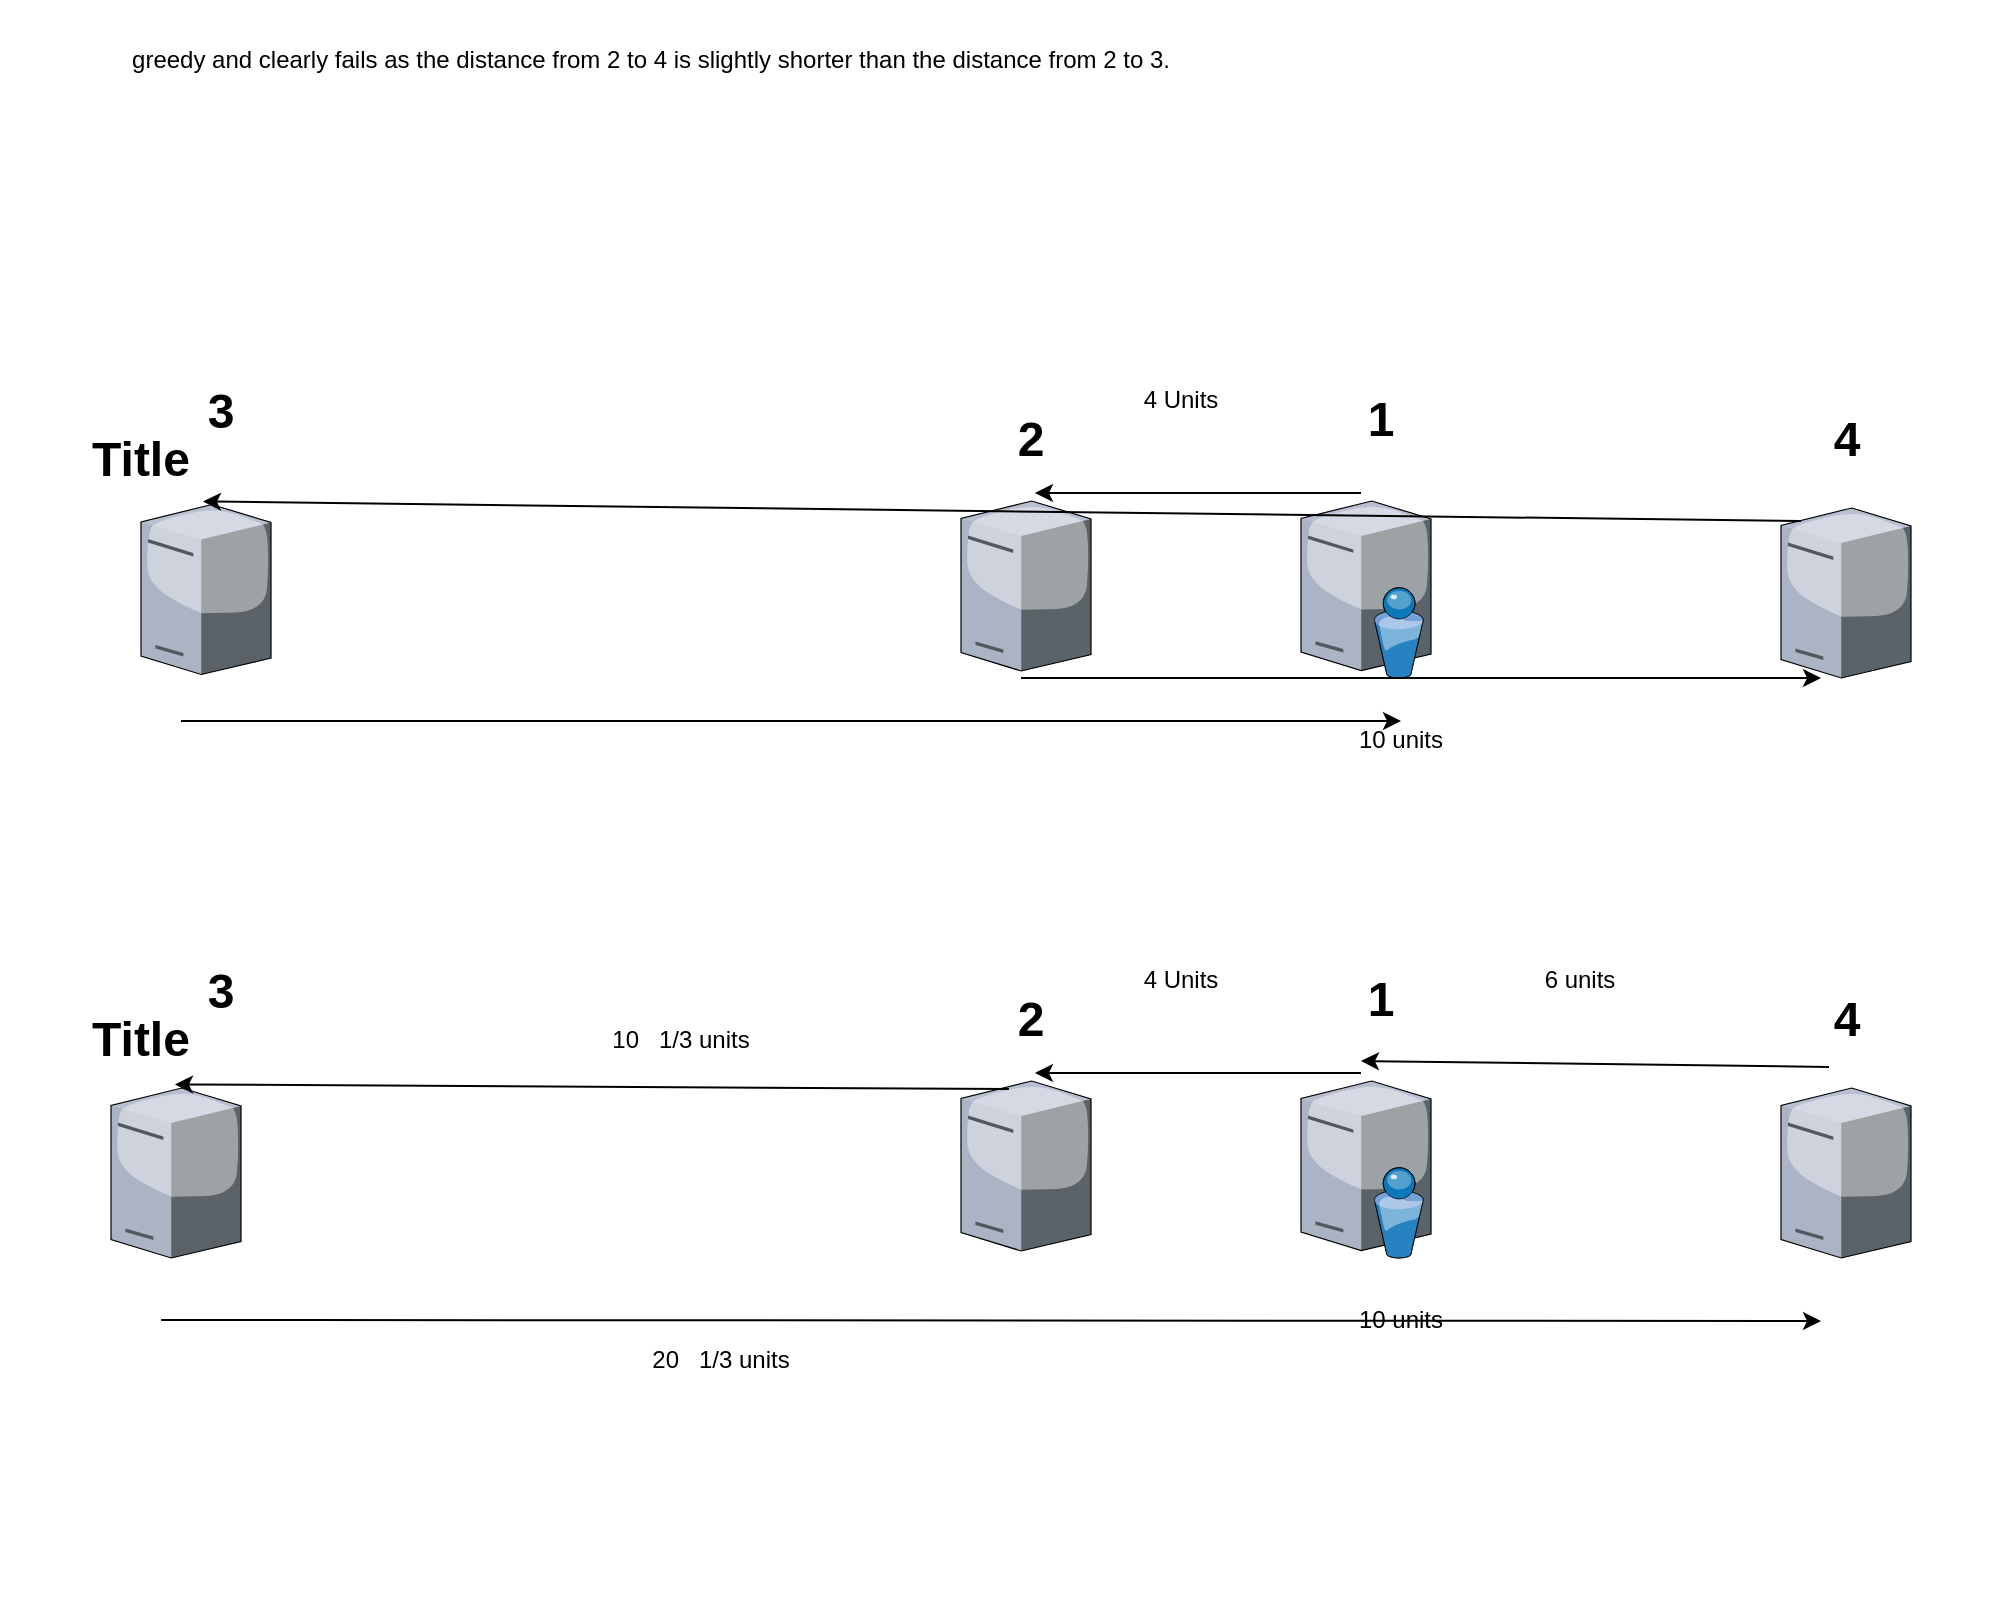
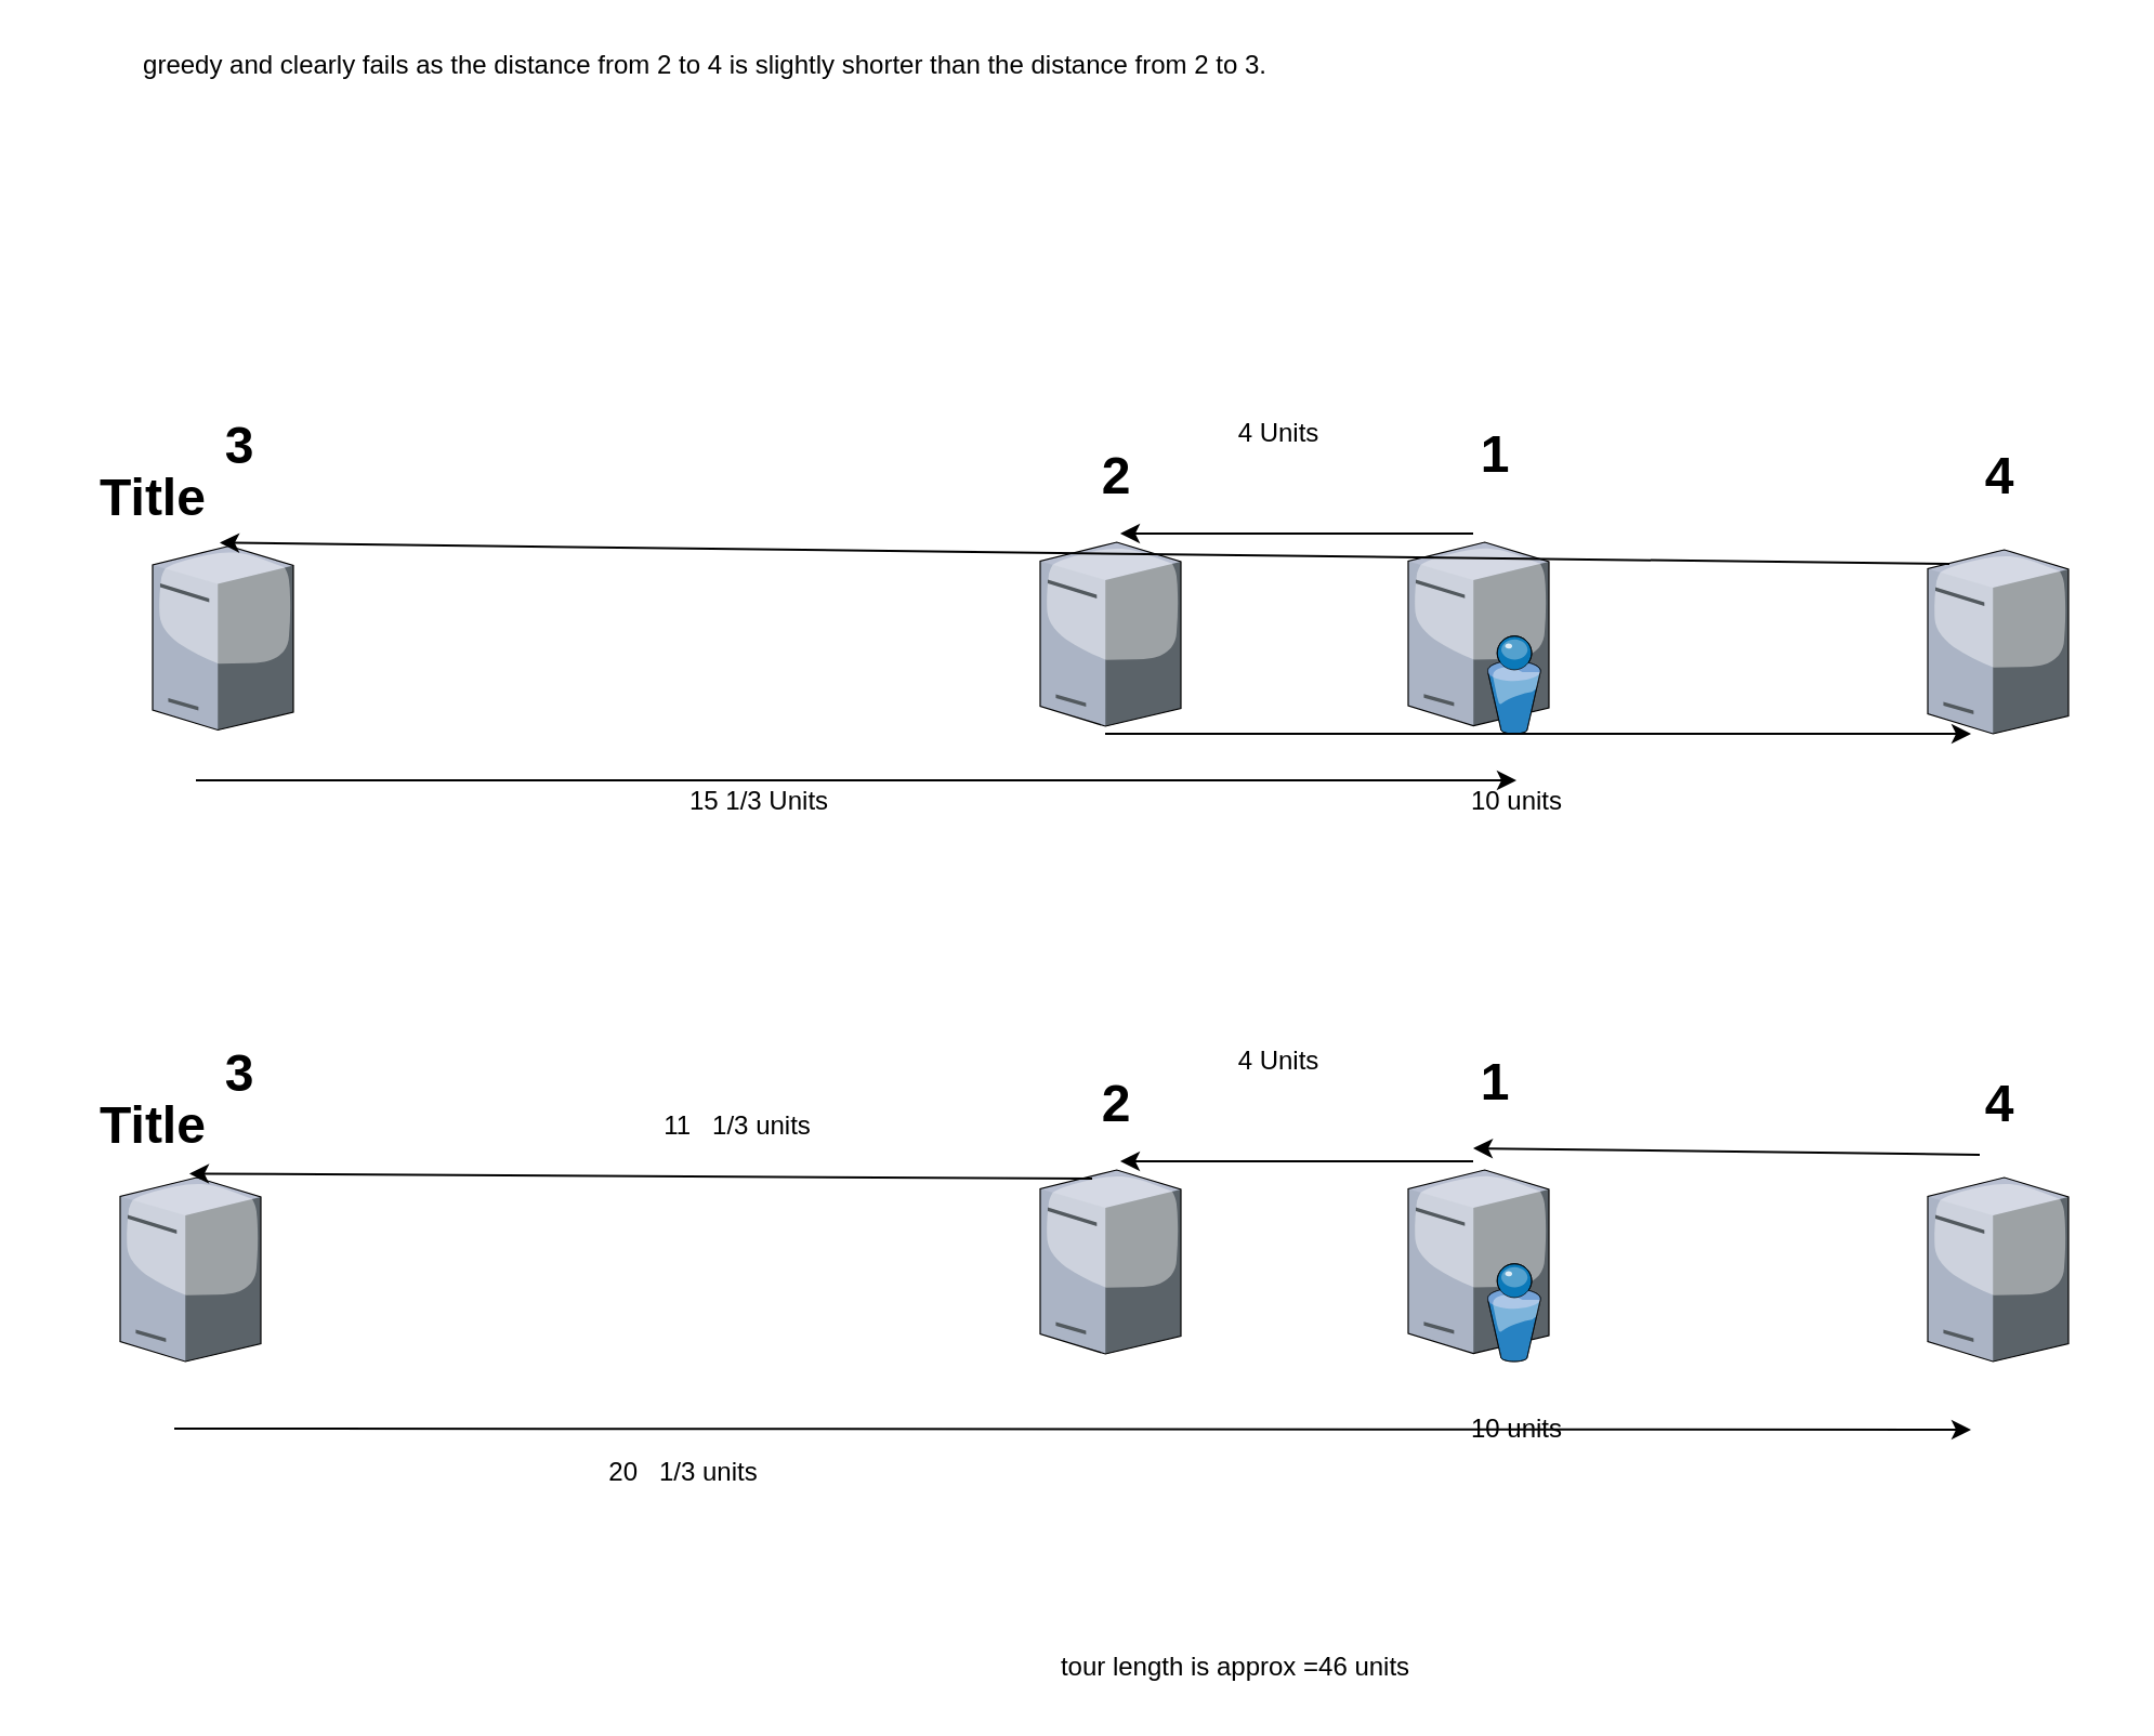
  <mxCell id="0" />
  <mxCell id="1" parent="0" />
  <mxCell id="2" value="" style="verticalLabelPosition=bottom;aspect=fixed;html=1;verticalAlign=top;strokeColor=none;shape=mxgraph.citrix.directory_server;rounded=0;shadow=0;comic=0;fontFamily=Verdana;" parent="1" vertex="1"><mxGeometry x="650" y="250" width="65" height="88.5" as="geometry" /></mxCell>
  <mxCell id="3" value="" style="verticalLabelPosition=bottom;aspect=fixed;html=1;verticalAlign=top;strokeColor=none;shape=mxgraph.citrix.tower_server;rounded=0;shadow=0;comic=0;fontFamily=Verdana;" parent="1" vertex="1"><mxGeometry x="70" y="251.75" width="65" height="85" as="geometry" /></mxCell>
  <mxCell id="4" value="" style="verticalLabelPosition=bottom;aspect=fixed;html=1;verticalAlign=top;strokeColor=none;shape=mxgraph.citrix.tower_server;rounded=0;shadow=0;comic=0;fontFamily=Verdana;" parent="1" vertex="1"><mxGeometry x="480" y="250" width="65" height="85" as="geometry" /></mxCell>
  <mxCell id="5" value="" style="verticalLabelPosition=bottom;aspect=fixed;html=1;verticalAlign=top;strokeColor=none;shape=mxgraph.citrix.tower_server;rounded=0;shadow=0;comic=0;fontFamily=Verdana;" parent="1" vertex="1"><mxGeometry x="890" y="253.5" width="65" height="85" as="geometry" /></mxCell>
  <mxCell id="6" value="" style="endArrow=classic;html=1;entryX=0.569;entryY=-0.047;entryDx=0;entryDy=0;entryPerimeter=0;" edge="1" parent="1" target="4"><mxGeometry width="50" height="50" relative="1" as="geometry"><mxPoint x="680" y="246" as="sourcePoint" /><mxPoint x="560" y="280" as="targetPoint" /><Array as="points" /></mxGeometry></mxCell>
  <mxCell id="7" value="" style="endArrow=classic;html=1;entryX=0.308;entryY=1;entryDx=0;entryDy=0;entryPerimeter=0;" edge="1" parent="1" target="5"><mxGeometry width="50" height="50" relative="1" as="geometry"><mxPoint x="510" y="338.5" as="sourcePoint" /><mxPoint x="910" y="360" as="targetPoint" /></mxGeometry></mxCell>
  <mxCell id="8" value="" style="endArrow=classic;html=1;entryX=0.477;entryY=-0.018;entryDx=0;entryDy=0;entryPerimeter=0;" edge="1" parent="1" target="3"><mxGeometry width="50" height="50" relative="1" as="geometry"><mxPoint x="900" y="260" as="sourcePoint" /><mxPoint x="150" y="250" as="targetPoint" /></mxGeometry></mxCell>
  <mxCell id="9" value="" style="endArrow=classic;html=1;" edge="1" parent="1"><mxGeometry width="50" height="50" relative="1" as="geometry"><mxPoint x="90" y="360" as="sourcePoint" /><mxPoint x="700" y="360" as="targetPoint" /><Array as="points"><mxPoint x="150" y="360" /></Array></mxGeometry></mxCell>
  <mxCell id="10" value="4 Units" style="text;html=1;align=center;verticalAlign=middle;resizable=0;points=[];autosize=1;strokeColor=none;" vertex="1" parent="1"><mxGeometry x="565" y="190" width="50" height="20" as="geometry" /></mxCell>
  <mxCell id="11" value="10 units" style="text;html=1;align=center;verticalAlign=middle;resizable=0;points=[];autosize=1;strokeColor=none;" vertex="1" parent="1"><mxGeometry x="670" y="360" width="60" height="20" as="geometry" /></mxCell>
- <mxCell id="12" value="20&amp;nbsp;&amp;nbsp; 1/3 units" style="text;html=1;align=center;verticalAlign=middle;resizable=0;points=[];autosize=1;strokeColor=none;" vertex="1" parent="1"><mxGeometry x="320" y="670" width="80" height="20" as="geometry" /></mxCell>
+ <mxCell id="12" value="20&amp;nbsp;&amp;nbsp; 1/3 units" style="text;html=1;align=center;verticalAlign=middle;resizable=0;points=[];autosize=1;strokeColor=none;" vertex="1" parent="1"><mxGeometry x="275" y="670" width="80" height="20" as="geometry" /></mxCell>
+ <mxCell id="13" value="15 1/3 Units" style="text;html=1;align=center;verticalAlign=middle;resizable=0;points=[];autosize=1;strokeColor=none;" vertex="1" parent="1"><mxGeometry x="310" y="360" width="80" height="20" as="geometry" /></mxCell>
  <mxCell id="14" value="greedy and clearly fails as the distance from 2 to 4 is slightly shorter than the distance from 2 to 3." style="text;html=1;align=center;verticalAlign=middle;resizable=0;points=[];autosize=1;strokeColor=none;" vertex="1" parent="1"><mxGeometry x="60" y="20" width="530" height="20" as="geometry" /></mxCell>
  <mxCell id="15" value="1" style="text;strokeColor=none;fillColor=none;html=1;fontSize=24;fontStyle=1;verticalAlign=middle;align=center;" vertex="1" parent="1"><mxGeometry x="640" y="190" width="100" height="40" as="geometry" /></mxCell>
  <mxCell id="16" value="Title" style="text;strokeColor=none;fillColor=none;html=1;fontSize=24;fontStyle=1;verticalAlign=middle;align=center;" vertex="1" parent="1"><mxGeometry x="20" y="210" width="100" height="40" as="geometry" /></mxCell>
  <mxCell id="17" value="2" style="text;strokeColor=none;fillColor=none;html=1;fontSize=24;fontStyle=1;verticalAlign=middle;align=center;" vertex="1" parent="1"><mxGeometry x="465" y="200" width="100" height="40" as="geometry" /></mxCell>
  <mxCell id="18" value="4" style="text;strokeColor=none;fillColor=none;html=1;fontSize=24;fontStyle=1;verticalAlign=middle;align=center;" vertex="1" parent="1"><mxGeometry x="872.5" y="200" width="100" height="40" as="geometry" /></mxCell>
  <mxCell id="19" value="&lt;div&gt;3&lt;/div&gt;&lt;div&gt;&lt;br&gt;&lt;/div&gt;" style="text;strokeColor=none;fillColor=none;html=1;fontSize=24;fontStyle=1;verticalAlign=middle;align=center;" vertex="1" parent="1"><mxGeometry x="60" y="200" width="100" height="40" as="geometry" /></mxCell>
+ <mxCell id="20" value="tour length is approx =46 units" style="text;html=1;align=center;verticalAlign=middle;resizable=0;points=[];autosize=1;strokeColor=none;" vertex="1" parent="1"><mxGeometry x="480" y="760" width="180" height="20" as="geometry" /></mxCell>
  <mxCell id="21" value="" style="verticalLabelPosition=bottom;aspect=fixed;html=1;verticalAlign=top;strokeColor=none;shape=mxgraph.citrix.directory_server;rounded=0;shadow=0;comic=0;fontFamily=Verdana;" vertex="1" parent="1"><mxGeometry x="650" y="540" width="65" height="88.5" as="geometry" /></mxCell>
  <mxCell id="22" value="" style="verticalLabelPosition=bottom;aspect=fixed;html=1;verticalAlign=top;strokeColor=none;shape=mxgraph.citrix.tower_server;rounded=0;shadow=0;comic=0;fontFamily=Verdana;" vertex="1" parent="1"><mxGeometry x="55" y="543.5" width="65" height="85" as="geometry" /></mxCell>
  <mxCell id="23" value="" style="verticalLabelPosition=bottom;aspect=fixed;html=1;verticalAlign=top;strokeColor=none;shape=mxgraph.citrix.tower_server;rounded=0;shadow=0;comic=0;fontFamily=Verdana;" vertex="1" parent="1"><mxGeometry x="480" y="540" width="65" height="85" as="geometry" /></mxCell>
  <mxCell id="24" value="" style="verticalLabelPosition=bottom;aspect=fixed;html=1;verticalAlign=top;strokeColor=none;shape=mxgraph.citrix.tower_server;rounded=0;shadow=0;comic=0;fontFamily=Verdana;" vertex="1" parent="1"><mxGeometry x="890" y="543.5" width="65" height="85" as="geometry" /></mxCell>
  <mxCell id="25" value="" style="endArrow=classic;html=1;entryX=0.569;entryY=-0.047;entryDx=0;entryDy=0;entryPerimeter=0;" edge="1" target="23" parent="1"><mxGeometry width="50" height="50" relative="1" as="geometry"><mxPoint x="680" y="536" as="sourcePoint" /><mxPoint x="560" y="570" as="targetPoint" /><Array as="points" /></mxGeometry></mxCell>
  <mxCell id="26" value="" style="endArrow=classic;html=1;" edge="1" parent="1"><mxGeometry width="50" height="50" relative="1" as="geometry"><mxPoint x="80" y="659.5" as="sourcePoint" /><mxPoint x="910" y="660" as="targetPoint" /><Array as="points"><mxPoint x="140" y="659.5" /></Array></mxGeometry></mxCell>
  <mxCell id="27" value="4 Units" style="text;html=1;align=center;verticalAlign=middle;resizable=0;points=[];autosize=1;strokeColor=none;" vertex="1" parent="1"><mxGeometry x="565" y="480" width="50" height="20" as="geometry" /></mxCell>
  <mxCell id="28" value="10 units" style="text;html=1;align=center;verticalAlign=middle;resizable=0;points=[];autosize=1;strokeColor=none;" vertex="1" parent="1"><mxGeometry x="670" y="650" width="60" height="20" as="geometry" /></mxCell>
- <mxCell id="29" value="10 &amp;nbsp; 1/3 units" style="text;html=1;align=center;verticalAlign=middle;resizable=0;points=[];autosize=1;strokeColor=none;" vertex="1" parent="1"><mxGeometry x="300" y="510" width="80" height="20" as="geometry" /></mxCell>
+ <mxCell id="29" value="11 &amp;nbsp; 1/3 units" style="text;html=1;align=center;verticalAlign=middle;resizable=0;points=[];autosize=1;strokeColor=none;" vertex="1" parent="1"><mxGeometry x="300" y="510" width="80" height="20" as="geometry" /></mxCell>
  <mxCell id="30" value="1" style="text;strokeColor=none;fillColor=none;html=1;fontSize=24;fontStyle=1;verticalAlign=middle;align=center;" vertex="1" parent="1"><mxGeometry x="640" y="480" width="100" height="40" as="geometry" /></mxCell>
  <mxCell id="31" value="Title" style="text;strokeColor=none;fillColor=none;html=1;fontSize=24;fontStyle=1;verticalAlign=middle;align=center;" vertex="1" parent="1"><mxGeometry x="20" y="500" width="100" height="40" as="geometry" /></mxCell>
  <mxCell id="32" value="2" style="text;strokeColor=none;fillColor=none;html=1;fontSize=24;fontStyle=1;verticalAlign=middle;align=center;" vertex="1" parent="1"><mxGeometry x="465" y="490" width="100" height="40" as="geometry" /></mxCell>
  <mxCell id="33" value="4" style="text;strokeColor=none;fillColor=none;html=1;fontSize=24;fontStyle=1;verticalAlign=middle;align=center;" vertex="1" parent="1"><mxGeometry x="872.5" y="490" width="100" height="40" as="geometry" /></mxCell>
  <mxCell id="34" value="&lt;div&gt;3&lt;/div&gt;&lt;div&gt;&lt;br&gt;&lt;/div&gt;" style="text;strokeColor=none;fillColor=none;html=1;fontSize=24;fontStyle=1;verticalAlign=middle;align=center;" vertex="1" parent="1"><mxGeometry x="60" y="490" width="100" height="40" as="geometry" /></mxCell>
  <mxCell id="35" value="" style="endArrow=classic;html=1;exitX=0.369;exitY=0.047;exitDx=0;exitDy=0;exitPerimeter=0;entryX=0.492;entryY=-0.021;entryDx=0;entryDy=0;entryPerimeter=0;" edge="1" parent="1" source="23" target="22"><mxGeometry width="50" height="50" relative="1" as="geometry"><mxPoint x="60" y="440" as="sourcePoint" /><mxPoint x="-80" y="440" as="targetPoint" /></mxGeometry></mxCell>
  <mxCell id="36" value="" style="endArrow=classic;html=1;exitX=0.415;exitY=1.075;exitDx=0;exitDy=0;exitPerimeter=0;" edge="1" parent="1" source="33"><mxGeometry width="50" height="50" relative="1" as="geometry"><mxPoint x="920" y="540" as="sourcePoint" /><mxPoint x="680" y="530" as="targetPoint" /></mxGeometry></mxCell>
- <mxCell id="37" value="6 units" style="text;html=1;strokeColor=none;fillColor=none;align=center;verticalAlign=middle;whiteSpace=wrap;rounded=0;" vertex="1" parent="1"><mxGeometry x="770" y="480" width="40" height="20" as="geometry" /></mxCell>
